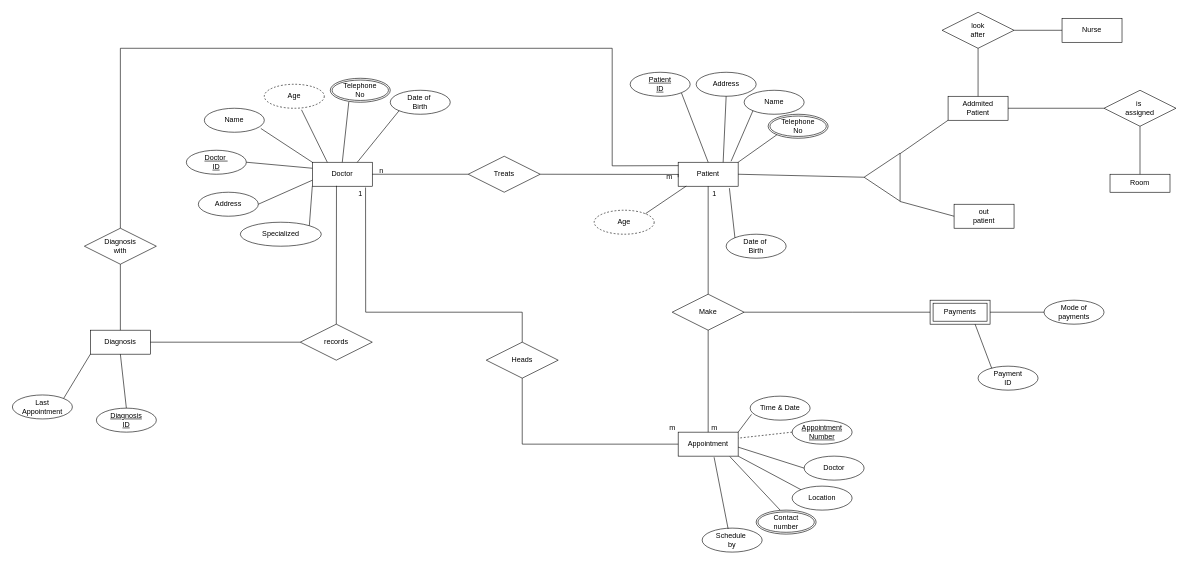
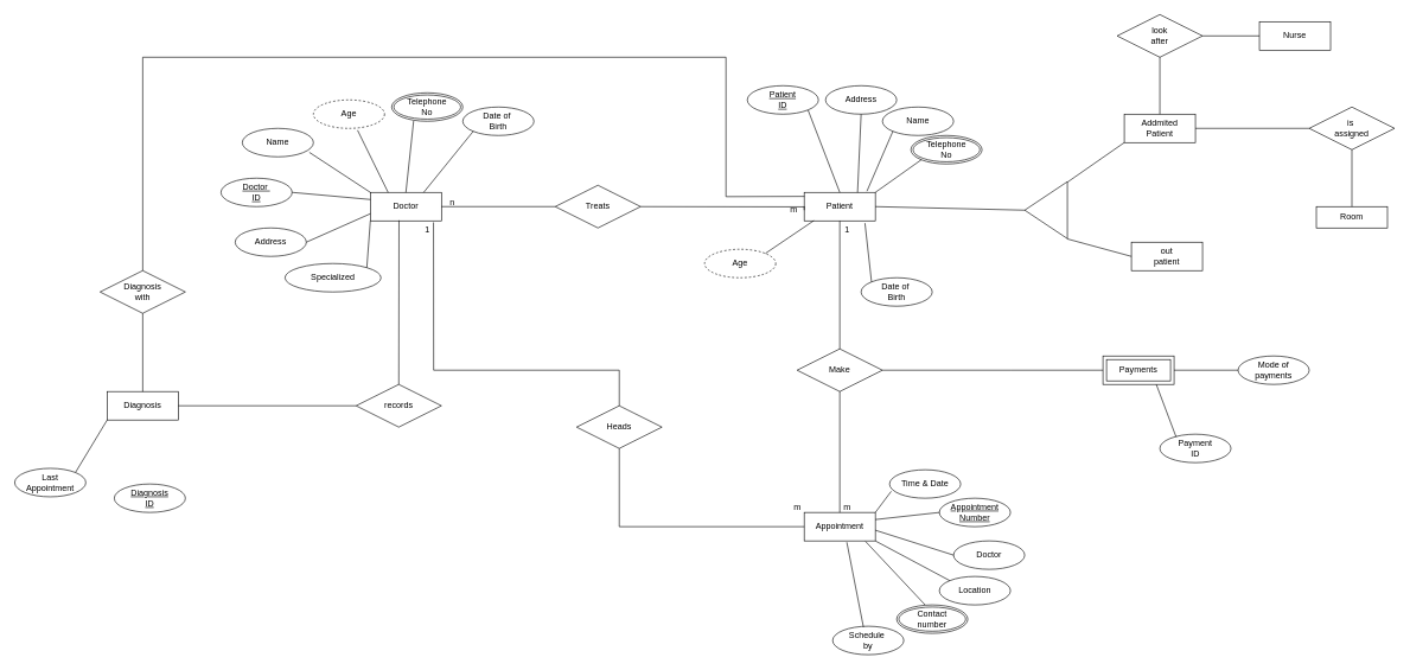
  <mxCell id="0" />
  <mxCell id="1" parent="0" />
  <mxCell id="2" value="Doctor" style="whiteSpace=wrap;html=1;align=center;" parent="1" vertex="1"><mxGeometry x="520" y="270" width="100" height="40" as="geometry" /></mxCell>
  <mxCell id="3" value="Doctor&amp;nbsp;&lt;br&gt;ID" style="ellipse;whiteSpace=wrap;html=1;align=center;fontStyle=4;" parent="1" vertex="1"><mxGeometry x="310" y="250" width="100" height="40" as="geometry" /></mxCell>
  <mxCell id="4" value="Age" style="ellipse;whiteSpace=wrap;html=1;align=center;dashed=1;" parent="1" vertex="1"><mxGeometry x="440" y="140" width="100" height="40" as="geometry" /></mxCell>
  <mxCell id="5" value="Name" style="ellipse;whiteSpace=wrap;html=1;align=center;" parent="1" vertex="1"><mxGeometry x="340" y="180" width="100" height="40" as="geometry" /></mxCell>
  <mxCell id="6" value="Address" style="ellipse;whiteSpace=wrap;html=1;align=center;" parent="1" vertex="1"><mxGeometry x="330" y="320" width="100" height="40" as="geometry" /></mxCell>
  <mxCell id="7" value="Telephone&lt;br&gt;No" style="ellipse;shape=doubleEllipse;margin=3;whiteSpace=wrap;html=1;align=center;" parent="1" vertex="1"><mxGeometry x="550" y="130" width="100" height="40" as="geometry" /></mxCell>
  <mxCell id="8" value="Specialized" style="ellipse;whiteSpace=wrap;html=1;align=center;" parent="1" vertex="1"><mxGeometry x="400" y="370" width="135" height="40" as="geometry" /></mxCell>
  <mxCell id="9" value="" style="endArrow=none;html=1;rounded=0;exitX=1;exitY=0;exitDx=0;exitDy=0;entryX=0;entryY=1;entryDx=0;entryDy=0;" parent="1" source="8" target="2" edge="1"><mxGeometry relative="1" as="geometry"><mxPoint x="540" y="380" as="sourcePoint" /><mxPoint x="700" y="380" as="targetPoint" /></mxGeometry></mxCell>
  <mxCell id="10" value="" style="endArrow=none;html=1;rounded=0;exitX=1;exitY=0.5;exitDx=0;exitDy=0;entryX=0;entryY=0.75;entryDx=0;entryDy=0;" parent="1" source="6" target="2" edge="1"><mxGeometry relative="1" as="geometry"><mxPoint x="540" y="380" as="sourcePoint" /><mxPoint x="700" y="380" as="targetPoint" /></mxGeometry></mxCell>
  <mxCell id="11" value="" style="endArrow=none;html=1;rounded=0;exitX=1;exitY=0.5;exitDx=0;exitDy=0;entryX=0;entryY=0.25;entryDx=0;entryDy=0;" parent="1" source="3" target="2" edge="1"><mxGeometry relative="1" as="geometry"><mxPoint x="540" y="380" as="sourcePoint" /><mxPoint x="700" y="380" as="targetPoint" /></mxGeometry></mxCell>
  <mxCell id="12" value="" style="endArrow=none;html=1;rounded=0;exitX=0.942;exitY=0.842;exitDx=0;exitDy=0;exitPerimeter=0;entryX=0;entryY=0;entryDx=0;entryDy=0;" parent="1" source="5" target="2" edge="1"><mxGeometry relative="1" as="geometry"><mxPoint x="540" y="380" as="sourcePoint" /><mxPoint x="700" y="380" as="targetPoint" /></mxGeometry></mxCell>
  <mxCell id="13" value="" style="endArrow=none;html=1;rounded=0;exitX=0.62;exitY=1.064;exitDx=0;exitDy=0;exitPerimeter=0;entryX=0.25;entryY=0;entryDx=0;entryDy=0;" parent="1" source="4" target="2" edge="1"><mxGeometry relative="1" as="geometry"><mxPoint x="540" y="380" as="sourcePoint" /><mxPoint x="700" y="380" as="targetPoint" /></mxGeometry></mxCell>
  <mxCell id="14" value="" style="endArrow=none;html=1;rounded=0;exitX=0.309;exitY=0.981;exitDx=0;exitDy=0;exitPerimeter=0;entryX=0.5;entryY=0;entryDx=0;entryDy=0;" parent="1" source="7" target="2" edge="1"><mxGeometry relative="1" as="geometry"><mxPoint x="540" y="380" as="sourcePoint" /><mxPoint x="700" y="380" as="targetPoint" /></mxGeometry></mxCell>
  <mxCell id="15" value="Treats" style="shape=rhombus;perimeter=rhombusPerimeter;whiteSpace=wrap;html=1;align=center;" parent="1" vertex="1"><mxGeometry x="780" y="260" width="120" height="60" as="geometry" /></mxCell>
  <mxCell id="16" value="" style="endArrow=none;html=1;rounded=0;exitX=1;exitY=0.5;exitDx=0;exitDy=0;" parent="1" source="2" target="15" edge="1"><mxGeometry relative="1" as="geometry"><mxPoint x="720" y="380" as="sourcePoint" /><mxPoint x="880" y="380" as="targetPoint" /></mxGeometry></mxCell>
  <mxCell id="17" value="Patient" style="whiteSpace=wrap;html=1;align=center;" parent="1" vertex="1"><mxGeometry x="1130" y="270" width="100" height="40" as="geometry" /></mxCell>
  <mxCell id="18" value="" style="endArrow=none;html=1;rounded=0;exitX=1;exitY=0.5;exitDx=0;exitDy=0;entryX=0;entryY=0.5;entryDx=0;entryDy=0;" parent="1" source="55" target="17" edge="1"><mxGeometry relative="1" as="geometry"><mxPoint x="850" y="380" as="sourcePoint" /><mxPoint x="1010" y="380" as="targetPoint" /></mxGeometry></mxCell>
  <mxCell id="19" value="Patient&lt;br&gt;ID" style="ellipse;whiteSpace=wrap;html=1;align=center;fontStyle=4;" parent="1" vertex="1"><mxGeometry x="1050" y="120" width="100" height="40" as="geometry" /></mxCell>
  <mxCell id="20" value="Address" style="ellipse;whiteSpace=wrap;html=1;align=center;" parent="1" vertex="1"><mxGeometry x="1160" y="120" width="100" height="40" as="geometry" /></mxCell>
  <mxCell id="21" value="Name" style="ellipse;whiteSpace=wrap;html=1;align=center;" parent="1" vertex="1"><mxGeometry x="1240" y="150" width="100" height="40" as="geometry" /></mxCell>
  <mxCell id="22" value="Telephone&lt;br&gt;No" style="ellipse;shape=doubleEllipse;margin=3;whiteSpace=wrap;html=1;align=center;" parent="1" vertex="1"><mxGeometry x="1280" y="190" width="100" height="40" as="geometry" /></mxCell>
  <mxCell id="23" value="Date of&amp;nbsp;&lt;br&gt;Birth" style="ellipse;whiteSpace=wrap;html=1;align=center;" parent="1" vertex="1"><mxGeometry x="1210" y="390" width="100" height="40" as="geometry" /></mxCell>
  <mxCell id="24" value="" style="endArrow=none;html=1;rounded=0;exitX=0;exitY=1;exitDx=0;exitDy=0;entryX=1;entryY=0;entryDx=0;entryDy=0;" parent="1" source="22" target="17" edge="1"><mxGeometry relative="1" as="geometry"><mxPoint x="940" y="380" as="sourcePoint" /><mxPoint x="1100" y="380" as="targetPoint" /></mxGeometry></mxCell>
  <mxCell id="25" value="" style="endArrow=none;html=1;rounded=0;exitX=0;exitY=1;exitDx=0;exitDy=0;entryX=0.882;entryY=-0.042;entryDx=0;entryDy=0;entryPerimeter=0;" parent="1" source="21" target="17" edge="1"><mxGeometry relative="1" as="geometry"><mxPoint x="940" y="380" as="sourcePoint" /><mxPoint x="1100" y="380" as="targetPoint" /></mxGeometry></mxCell>
  <mxCell id="26" value="" style="endArrow=none;html=1;rounded=0;exitX=0.5;exitY=1;exitDx=0;exitDy=0;entryX=0.75;entryY=0;entryDx=0;entryDy=0;" parent="1" source="20" target="17" edge="1"><mxGeometry relative="1" as="geometry"><mxPoint x="940" y="380" as="sourcePoint" /><mxPoint x="1100" y="380" as="targetPoint" /></mxGeometry></mxCell>
  <mxCell id="27" value="" style="endArrow=none;html=1;rounded=0;exitX=1;exitY=1;exitDx=0;exitDy=0;entryX=0.5;entryY=0;entryDx=0;entryDy=0;" parent="1" source="19" target="17" edge="1"><mxGeometry relative="1" as="geometry"><mxPoint x="940" y="380" as="sourcePoint" /><mxPoint x="1100" y="380" as="targetPoint" /></mxGeometry></mxCell>
  <mxCell id="28" value="Make" style="shape=rhombus;perimeter=rhombusPerimeter;whiteSpace=wrap;html=1;align=center;" parent="1" vertex="1"><mxGeometry x="1120" y="490" width="120" height="60" as="geometry" /></mxCell>
  <mxCell id="29" value="" style="endArrow=none;html=1;rounded=0;entryX=0.5;entryY=1;entryDx=0;entryDy=0;exitX=0.5;exitY=0;exitDx=0;exitDy=0;" parent="1" source="28" target="17" edge="1"><mxGeometry relative="1" as="geometry"><mxPoint x="940" y="400" as="sourcePoint" /><mxPoint x="1100" y="400" as="targetPoint" /></mxGeometry></mxCell>
  <mxCell id="30" value="Appointment" style="whiteSpace=wrap;html=1;align=center;" parent="1" vertex="1"><mxGeometry x="1130" y="720" width="100" height="40" as="geometry" /></mxCell>
  <mxCell id="31" value="" style="endArrow=none;html=1;rounded=0;entryX=0.5;entryY=1;entryDx=0;entryDy=0;" parent="1" source="30" target="28" edge="1"><mxGeometry relative="1" as="geometry"><mxPoint x="940" y="630" as="sourcePoint" /><mxPoint x="1100" y="630" as="targetPoint" /></mxGeometry></mxCell>
  <mxCell id="32" value="Appointment&lt;br&gt;Number" style="ellipse;whiteSpace=wrap;html=1;align=center;fontStyle=4;" parent="1" vertex="1"><mxGeometry x="1320" y="700" width="100" height="40" as="geometry" /></mxCell>
  <mxCell id="33" value="Doctor" style="ellipse;whiteSpace=wrap;html=1;align=center;" parent="1" vertex="1"><mxGeometry x="1340" y="760" width="100" height="40" as="geometry" /></mxCell>
  <mxCell id="34" value="Location" style="ellipse;whiteSpace=wrap;html=1;align=center;" parent="1" vertex="1"><mxGeometry x="1320" y="810" width="100" height="40" as="geometry" /></mxCell>
  <mxCell id="35" value="Time &amp;amp; Date" style="ellipse;whiteSpace=wrap;html=1;align=center;" parent="1" vertex="1"><mxGeometry x="1250" y="660" width="100" height="40" as="geometry" /></mxCell>
  <mxCell id="36" value="Contact&lt;br&gt;number" style="ellipse;shape=doubleEllipse;margin=3;whiteSpace=wrap;html=1;align=center;" parent="1" vertex="1"><mxGeometry x="1260" y="850" width="100" height="40" as="geometry" /></mxCell>
  <mxCell id="37" value="" style="endArrow=none;html=1;rounded=0;entryX=0.4;entryY=0;entryDx=0;entryDy=0;exitX=0.862;exitY=1.019;exitDx=0;exitDy=0;exitPerimeter=0;entryPerimeter=0;" parent="1" source="30" target="36" edge="1"><mxGeometry relative="1" as="geometry"><mxPoint x="1080" y="840" as="sourcePoint" /><mxPoint x="1240" y="840" as="targetPoint" /></mxGeometry></mxCell>
  <mxCell id="38" value="" style="endArrow=none;html=1;rounded=0;entryX=0;entryY=0;entryDx=0;entryDy=0;exitX=1;exitY=1;exitDx=0;exitDy=0;" parent="1" source="30" target="34" edge="1"><mxGeometry relative="1" as="geometry"><mxPoint x="1080" y="840" as="sourcePoint" /><mxPoint x="1240" y="840" as="targetPoint" /></mxGeometry></mxCell>
  <mxCell id="39" value="" style="endArrow=none;html=1;rounded=0;entryX=0;entryY=0.5;entryDx=0;entryDy=0;exitX=1;exitY=0.625;exitDx=0;exitDy=0;exitPerimeter=0;" parent="1" source="30" target="33" edge="1"><mxGeometry relative="1" as="geometry"><mxPoint x="1080" y="840" as="sourcePoint" /><mxPoint x="1240" y="840" as="targetPoint" /></mxGeometry></mxCell>
- <mxCell id="40" value="" style="endArrow=none;html=1;rounded=0;exitX=0;exitY=0.5;exitDx=0;exitDy=0;entryX=1;entryY=0.25;entryDx=0;entryDy=0;dashed=1;" parent="1" source="32" target="30" edge="1"><mxGeometry relative="1" as="geometry"><mxPoint x="1080" y="840" as="sourcePoint" /><mxPoint x="1240" y="840" as="targetPoint" /></mxGeometry></mxCell>
+ <mxCell id="40" value="" style="endArrow=none;html=1;rounded=0;exitX=0;exitY=0.5;exitDx=0;exitDy=0;entryX=1;entryY=0.25;entryDx=0;entryDy=0;" parent="1" source="32" target="30" edge="1"><mxGeometry relative="1" as="geometry"><mxPoint x="1080" y="840" as="sourcePoint" /><mxPoint x="1240" y="840" as="targetPoint" /></mxGeometry></mxCell>
  <mxCell id="41" value="" style="endArrow=none;html=1;rounded=0;exitX=0.023;exitY=0.758;exitDx=0;exitDy=0;exitPerimeter=0;entryX=1;entryY=0;entryDx=0;entryDy=0;" parent="1" source="35" target="30" edge="1"><mxGeometry relative="1" as="geometry"><mxPoint x="1080" y="840" as="sourcePoint" /><mxPoint x="1240" y="840" as="targetPoint" /></mxGeometry></mxCell>
  <mxCell id="42" value="Date of&amp;nbsp;&lt;br&gt;Birth" style="ellipse;whiteSpace=wrap;html=1;align=center;" parent="1" vertex="1"><mxGeometry x="650" y="150" width="100" height="40" as="geometry" /></mxCell>
  <mxCell id="43" value="" style="endArrow=none;html=1;rounded=0;entryX=0;entryY=1;entryDx=0;entryDy=0;exitX=0.75;exitY=0;exitDx=0;exitDy=0;" parent="1" source="2" target="42" edge="1"><mxGeometry relative="1" as="geometry"><mxPoint x="450" y="330" as="sourcePoint" /><mxPoint x="610" y="330" as="targetPoint" /></mxGeometry></mxCell>
  <mxCell id="44" value="Payments" style="shape=ext;margin=3;double=1;whiteSpace=wrap;html=1;align=center;" parent="1" vertex="1"><mxGeometry x="1550" y="500" width="100" height="40" as="geometry" /></mxCell>
  <mxCell id="45" value="Mode of&lt;br&gt;payments" style="ellipse;whiteSpace=wrap;html=1;align=center;" parent="1" vertex="1"><mxGeometry x="1740" y="500" width="100" height="40" as="geometry" /></mxCell>
  <mxCell id="46" value="" style="endArrow=none;html=1;rounded=0;exitX=0;exitY=0.5;exitDx=0;exitDy=0;entryX=1;entryY=0.5;entryDx=0;entryDy=0;" parent="1" source="45" target="44" edge="1"><mxGeometry relative="1" as="geometry"><mxPoint x="1580" y="510" as="sourcePoint" /><mxPoint x="1740" y="510" as="targetPoint" /></mxGeometry></mxCell>
  <mxCell id="47" value="Age" style="ellipse;whiteSpace=wrap;html=1;align=center;dashed=1;" parent="1" vertex="1"><mxGeometry x="990" y="350" width="100" height="40" as="geometry" /></mxCell>
  <mxCell id="48" value="" style="endArrow=none;html=1;rounded=0;exitX=0.135;exitY=0.993;exitDx=0;exitDy=0;entryX=1;entryY=0;entryDx=0;entryDy=0;exitPerimeter=0;" parent="1" source="17" target="47" edge="1"><mxGeometry relative="1" as="geometry"><mxPoint x="1100" y="390" as="sourcePoint" /><mxPoint x="1260" y="390" as="targetPoint" /></mxGeometry></mxCell>
  <mxCell id="49" value="" style="endArrow=none;html=1;rounded=0;exitX=0.854;exitY=1.081;exitDx=0;exitDy=0;entryX=0;entryY=0;entryDx=0;entryDy=0;exitPerimeter=0;" parent="1" source="17" target="23" edge="1"><mxGeometry relative="1" as="geometry"><mxPoint x="1100" y="390" as="sourcePoint" /><mxPoint x="1260" y="390" as="targetPoint" /></mxGeometry></mxCell>
  <mxCell id="50" value="Heads" style="shape=rhombus;perimeter=rhombusPerimeter;whiteSpace=wrap;html=1;align=center;" parent="1" vertex="1"><mxGeometry x="810" y="570" width="120" height="60" as="geometry" /></mxCell>
  <mxCell id="51" value="" style="endArrow=none;html=1;rounded=0;entryX=0;entryY=0.5;entryDx=0;entryDy=0;exitX=0.5;exitY=1;exitDx=0;exitDy=0;" parent="1" source="50" target="30" edge="1"><mxGeometry relative="1" as="geometry"><mxPoint x="790" y="570" as="sourcePoint" /><mxPoint x="950" y="570" as="targetPoint" /><Array as="points"><mxPoint x="870" y="740" /></Array></mxGeometry></mxCell>
  <mxCell id="52" value="" style="endArrow=none;html=1;rounded=0;exitX=0.888;exitY=1.053;exitDx=0;exitDy=0;exitPerimeter=0;entryX=0.5;entryY=0;entryDx=0;entryDy=0;" parent="1" source="2" target="50" edge="1"><mxGeometry relative="1" as="geometry"><mxPoint x="700" y="420" as="sourcePoint" /><mxPoint x="860" y="420" as="targetPoint" /><Array as="points"><mxPoint x="609" y="520" /><mxPoint x="870" y="520" /></Array></mxGeometry></mxCell>
  <mxCell id="53" value="n" style="text;html=1;align=center;verticalAlign=middle;resizable=0;points=[];autosize=1;strokeColor=none;fillColor=none;" parent="1" vertex="1"><mxGeometry x="620" y="270" width="30" height="30" as="geometry" /></mxCell>
  <mxCell id="54" value="" style="endArrow=none;html=1;rounded=0;exitX=1;exitY=0.5;exitDx=0;exitDy=0;entryX=1.016;entryY=0.345;entryDx=0;entryDy=0;entryPerimeter=0;" parent="1" source="15" target="55" edge="1"><mxGeometry relative="1" as="geometry"><mxPoint x="900" y="290" as="sourcePoint" /><mxPoint x="1130" y="290" as="targetPoint" /></mxGeometry></mxCell>
  <mxCell id="55" value="m" style="text;html=1;align=center;verticalAlign=middle;resizable=0;points=[];autosize=1;strokeColor=none;fillColor=none;" parent="1" vertex="1"><mxGeometry x="1100" y="280" width="30" height="30" as="geometry" /></mxCell>
  <mxCell id="56" value="1" style="text;html=1;align=center;verticalAlign=middle;resizable=0;points=[];autosize=1;strokeColor=none;fillColor=none;" parent="1" vertex="1"><mxGeometry x="1175" y="308" width="30" height="30" as="geometry" /></mxCell>
  <mxCell id="57" value="m" style="text;html=1;align=center;verticalAlign=middle;resizable=0;points=[];autosize=1;strokeColor=none;fillColor=none;" parent="1" vertex="1"><mxGeometry x="1175" y="698" width="30" height="30" as="geometry" /></mxCell>
  <mxCell id="58" value="m" style="text;html=1;align=center;verticalAlign=middle;resizable=0;points=[];autosize=1;strokeColor=none;fillColor=none;" parent="1" vertex="1"><mxGeometry x="1105" y="698" width="30" height="30" as="geometry" /></mxCell>
  <mxCell id="59" value="Schedule&amp;nbsp;&lt;br&gt;by" style="ellipse;whiteSpace=wrap;html=1;align=center;rotation=0;" parent="1" vertex="1"><mxGeometry x="1170" y="880" width="100" height="40" as="geometry" /></mxCell>
  <mxCell id="60" value="" style="endArrow=none;html=1;rounded=0;exitX=0.599;exitY=1.046;exitDx=0;exitDy=0;exitPerimeter=0;entryX=0.433;entryY=0.032;entryDx=0;entryDy=0;entryPerimeter=0;" parent="1" source="30" target="59" edge="1"><mxGeometry relative="1" as="geometry"><mxPoint x="1080" y="880" as="sourcePoint" /><mxPoint x="1240" y="880" as="targetPoint" /></mxGeometry></mxCell>
  <mxCell id="61" value="Payment&lt;br&gt;ID" style="ellipse;whiteSpace=wrap;html=1;align=center;" parent="1" vertex="1"><mxGeometry x="1630" y="610" width="100" height="40" as="geometry" /></mxCell>
  <mxCell id="62" value="" style="endArrow=none;html=1;rounded=0;exitX=0.75;exitY=1;exitDx=0;exitDy=0;entryX=0.229;entryY=0.099;entryDx=0;entryDy=0;entryPerimeter=0;" parent="1" source="44" target="61" edge="1"><mxGeometry relative="1" as="geometry"><mxPoint x="1600" y="550" as="sourcePoint" /><mxPoint x="1760" y="550" as="targetPoint" /></mxGeometry></mxCell>
  <mxCell id="63" value="1" style="text;html=1;align=center;verticalAlign=middle;resizable=0;points=[];autosize=1;strokeColor=none;fillColor=none;" parent="1" vertex="1"><mxGeometry x="585" y="308" width="30" height="30" as="geometry" /></mxCell>
  <mxCell id="64" value="records" style="shape=rhombus;perimeter=rhombusPerimeter;whiteSpace=wrap;html=1;align=center;" parent="1" vertex="1"><mxGeometry x="500" y="540" width="120" height="60" as="geometry" /></mxCell>
  <mxCell id="65" value="" style="endArrow=none;html=1;rounded=0;exitX=0.5;exitY=0;exitDx=0;exitDy=0;entryX=0.403;entryY=0.982;entryDx=0;entryDy=0;entryPerimeter=0;" parent="1" source="64" target="2" edge="1"><mxGeometry relative="1" as="geometry"><mxPoint x="630" y="440" as="sourcePoint" /><mxPoint x="790" y="440" as="targetPoint" /></mxGeometry></mxCell>
  <mxCell id="66" value="Diagnosis" style="whiteSpace=wrap;html=1;align=center;" parent="1" vertex="1"><mxGeometry x="150" y="550" width="100" height="40" as="geometry" /></mxCell>
  <mxCell id="67" value="" style="endArrow=none;html=1;rounded=0;exitX=1;exitY=0.5;exitDx=0;exitDy=0;entryX=0;entryY=0.5;entryDx=0;entryDy=0;" parent="1" source="66" target="64" edge="1"><mxGeometry relative="1" as="geometry"><mxPoint x="410" y="600" as="sourcePoint" /><mxPoint x="570" y="600" as="targetPoint" /></mxGeometry></mxCell>
  <mxCell id="68" value="Diagnosis&lt;br&gt;ID" style="ellipse;whiteSpace=wrap;html=1;align=center;fontStyle=4;" parent="1" vertex="1"><mxGeometry x="160" y="680" width="100" height="40" as="geometry" /></mxCell>
  <mxCell id="69" value="Last&lt;br&gt;Appointment" style="ellipse;whiteSpace=wrap;html=1;align=center;" parent="1" vertex="1"><mxGeometry x="20" y="658" width="100" height="40" as="geometry" /></mxCell>
  <mxCell id="70" value="" style="endArrow=none;html=1;rounded=0;exitX=0;exitY=1;exitDx=0;exitDy=0;entryX=1;entryY=0;entryDx=0;entryDy=0;" parent="1" source="66" target="69" edge="1"><mxGeometry relative="1" as="geometry"><mxPoint x="110" y="690" as="sourcePoint" /><mxPoint x="270" y="690" as="targetPoint" /></mxGeometry></mxCell>
- <mxCell id="71" value="" style="endArrow=none;html=1;rounded=0;exitX=0.5;exitY=1;exitDx=0;exitDy=0;entryX=0.5;entryY=0;entryDx=0;entryDy=0;" parent="1" source="66" target="68" edge="1"><mxGeometry relative="1" as="geometry"><mxPoint x="110" y="690" as="sourcePoint" /><mxPoint x="270" y="690" as="targetPoint" /></mxGeometry></mxCell>
  <mxCell id="72" value="" style="endArrow=none;html=1;rounded=0;exitX=1;exitY=0.5;exitDx=0;exitDy=0;entryX=0;entryY=0.5;entryDx=0;entryDy=0;" parent="1" source="28" target="44" edge="1"><mxGeometry relative="1" as="geometry"><mxPoint x="1250" y="560" as="sourcePoint" /><mxPoint x="1410" y="560" as="targetPoint" /><Array as="points"><mxPoint x="1420" y="520" /></Array></mxGeometry></mxCell>
  <mxCell id="73" value="" style="triangle;whiteSpace=wrap;html=1;rotation=-180;" parent="1" vertex="1"><mxGeometry x="1440" y="255" width="60" height="80" as="geometry" /></mxCell>
  <mxCell id="74" value="" style="endArrow=none;html=1;rounded=0;exitX=1;exitY=0.5;exitDx=0;exitDy=0;entryX=1;entryY=0.5;entryDx=0;entryDy=0;" parent="1" source="17" target="73" edge="1"><mxGeometry relative="1" as="geometry"><mxPoint x="1450" y="360" as="sourcePoint" /><mxPoint x="1610" y="360" as="targetPoint" /></mxGeometry></mxCell>
  <mxCell id="75" value="Addmited&lt;br&gt;Patient" style="whiteSpace=wrap;html=1;align=center;" parent="1" vertex="1"><mxGeometry x="1580" y="160" width="100" height="40" as="geometry" /></mxCell>
  <mxCell id="76" value="out&lt;br&gt;patient" style="whiteSpace=wrap;html=1;align=center;" parent="1" vertex="1"><mxGeometry x="1590" y="340" width="100" height="40" as="geometry" /></mxCell>
  <mxCell id="77" value="" style="endArrow=none;html=1;rounded=0;entryX=0;entryY=0.5;entryDx=0;entryDy=0;exitX=0.003;exitY=-0.005;exitDx=0;exitDy=0;exitPerimeter=0;" parent="1" source="73" target="76" edge="1"><mxGeometry relative="1" as="geometry"><mxPoint x="1450" y="360" as="sourcePoint" /><mxPoint x="1610" y="360" as="targetPoint" /></mxGeometry></mxCell>
  <mxCell id="78" value="" style="endArrow=none;html=1;rounded=0;entryX=0;entryY=1;entryDx=0;entryDy=0;exitX=-0.001;exitY=0.992;exitDx=0;exitDy=0;exitPerimeter=0;" parent="1" source="73" target="75" edge="1"><mxGeometry relative="1" as="geometry"><mxPoint x="1500" y="250" as="sourcePoint" /><mxPoint x="1610" y="360" as="targetPoint" /></mxGeometry></mxCell>
  <mxCell id="79" value="is&amp;nbsp;&lt;br&gt;assigned" style="shape=rhombus;perimeter=rhombusPerimeter;whiteSpace=wrap;html=1;align=center;" parent="1" vertex="1"><mxGeometry x="1840" y="150" width="120" height="60" as="geometry" /></mxCell>
  <mxCell id="80" value="" style="endArrow=none;html=1;rounded=0;exitX=1;exitY=0.5;exitDx=0;exitDy=0;" parent="1" source="75" target="79" edge="1"><mxGeometry relative="1" as="geometry"><mxPoint x="1570" y="340" as="sourcePoint" /><mxPoint x="1730" y="340" as="targetPoint" /></mxGeometry></mxCell>
  <mxCell id="81" value="Room" style="whiteSpace=wrap;html=1;align=center;" parent="1" vertex="1"><mxGeometry x="1850" y="290" width="100" height="30" as="geometry" /></mxCell>
  <mxCell id="82" value="" style="endArrow=none;html=1;rounded=0;entryX=0.5;entryY=0;entryDx=0;entryDy=0;exitX=0.5;exitY=1;exitDx=0;exitDy=0;" parent="1" source="79" target="81" edge="1"><mxGeometry relative="1" as="geometry"><mxPoint x="1760" y="250" as="sourcePoint" /><mxPoint x="1920" y="250" as="targetPoint" /></mxGeometry></mxCell>
  <mxCell id="83" value="look&lt;br&gt;after" style="shape=rhombus;perimeter=rhombusPerimeter;whiteSpace=wrap;html=1;align=center;" parent="1" vertex="1"><mxGeometry x="1570" y="20" width="120" height="60" as="geometry" /></mxCell>
  <mxCell id="84" value="" style="endArrow=none;html=1;rounded=0;exitX=0.5;exitY=1;exitDx=0;exitDy=0;entryX=0.5;entryY=0;entryDx=0;entryDy=0;" parent="1" source="83" target="75" edge="1"><mxGeometry relative="1" as="geometry"><mxPoint x="1760" y="160" as="sourcePoint" /><mxPoint x="1920" y="160" as="targetPoint" /></mxGeometry></mxCell>
  <mxCell id="85" value="Nurse" style="whiteSpace=wrap;html=1;align=center;" parent="1" vertex="1"><mxGeometry x="1770" y="30" width="100" height="40" as="geometry" /></mxCell>
  <mxCell id="86" value="" style="endArrow=none;html=1;rounded=0;entryX=0;entryY=0.5;entryDx=0;entryDy=0;exitX=1;exitY=0.5;exitDx=0;exitDy=0;" parent="1" source="83" target="85" edge="1"><mxGeometry relative="1" as="geometry"><mxPoint x="1670" y="70" as="sourcePoint" /><mxPoint x="1870" y="0" as="targetPoint" /></mxGeometry></mxCell>
  <mxCell id="87" value="Diagnosis&lt;br&gt;with" style="shape=rhombus;perimeter=rhombusPerimeter;whiteSpace=wrap;html=1;align=center;" parent="1" vertex="1"><mxGeometry x="140" y="380" width="120" height="60" as="geometry" /></mxCell>
  <mxCell id="88" value="" style="endArrow=none;html=1;rounded=0;exitX=0.5;exitY=1;exitDx=0;exitDy=0;entryX=0.5;entryY=0;entryDx=0;entryDy=0;" parent="1" source="87" target="66" edge="1"><mxGeometry relative="1" as="geometry"><mxPoint x="150" y="490" as="sourcePoint" /><mxPoint x="310" y="490" as="targetPoint" /></mxGeometry></mxCell>
  <mxCell id="89" value="" style="endArrow=none;html=1;rounded=0;exitX=0.5;exitY=0;exitDx=0;exitDy=0;entryX=0.003;entryY=0.141;entryDx=0;entryDy=0;entryPerimeter=0;" parent="1" source="87" target="17" edge="1"><mxGeometry relative="1" as="geometry"><mxPoint x="460" y="160" as="sourcePoint" /><mxPoint x="620" y="160" as="targetPoint" /><Array as="points"><mxPoint x="200" y="80" /><mxPoint x="1020" y="80" /><mxPoint x="1020" y="276" /></Array></mxGeometry></mxCell>
